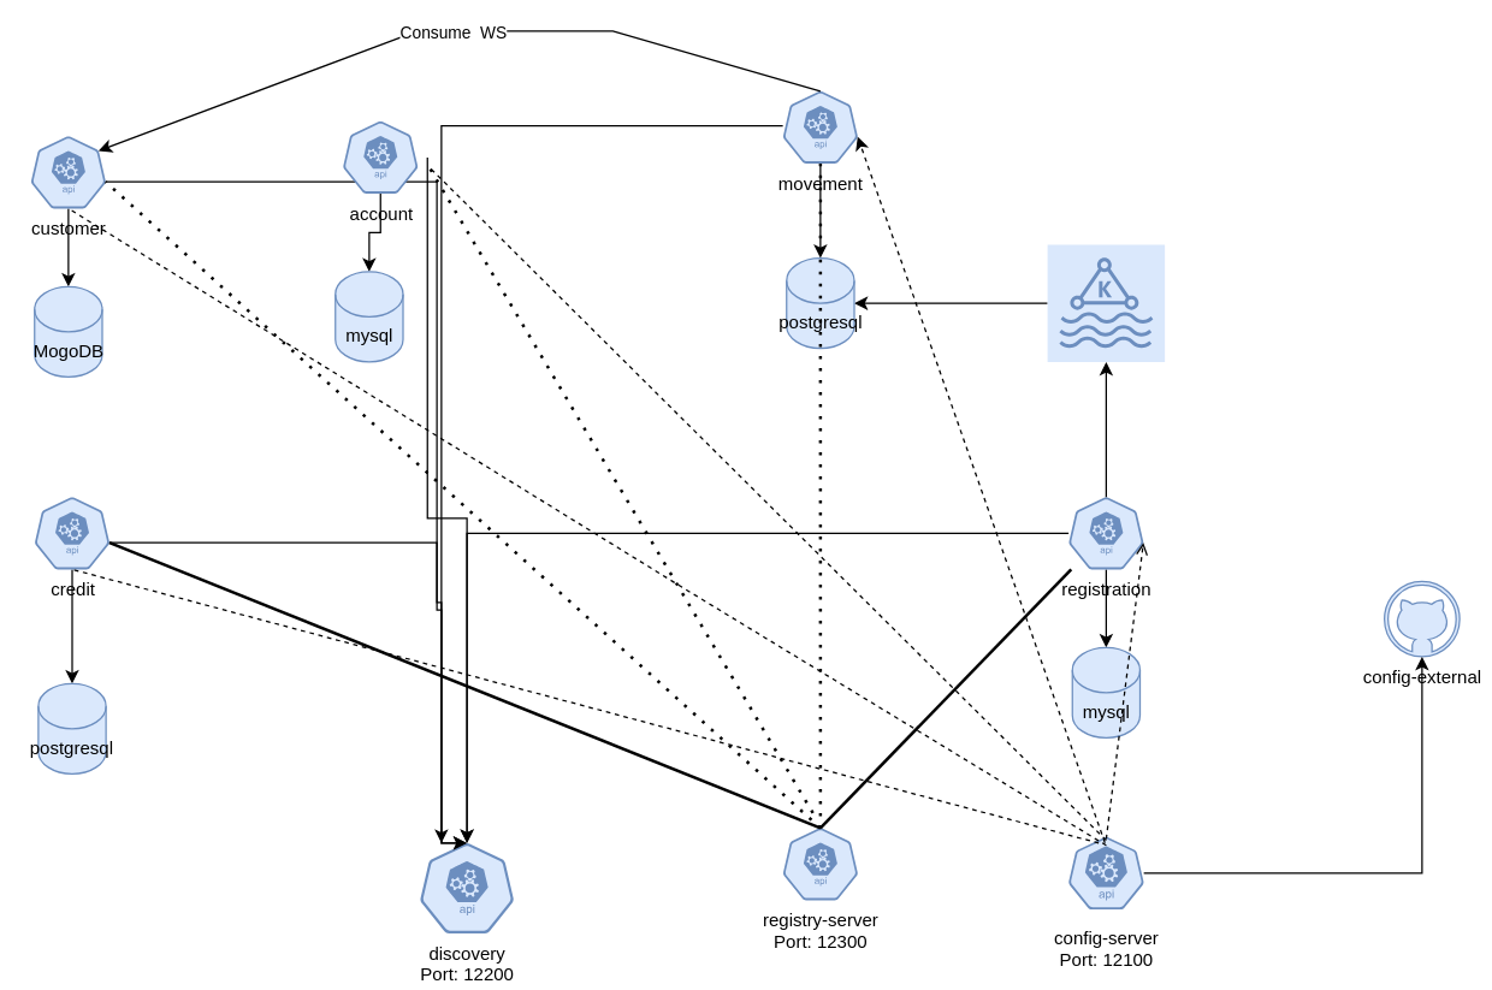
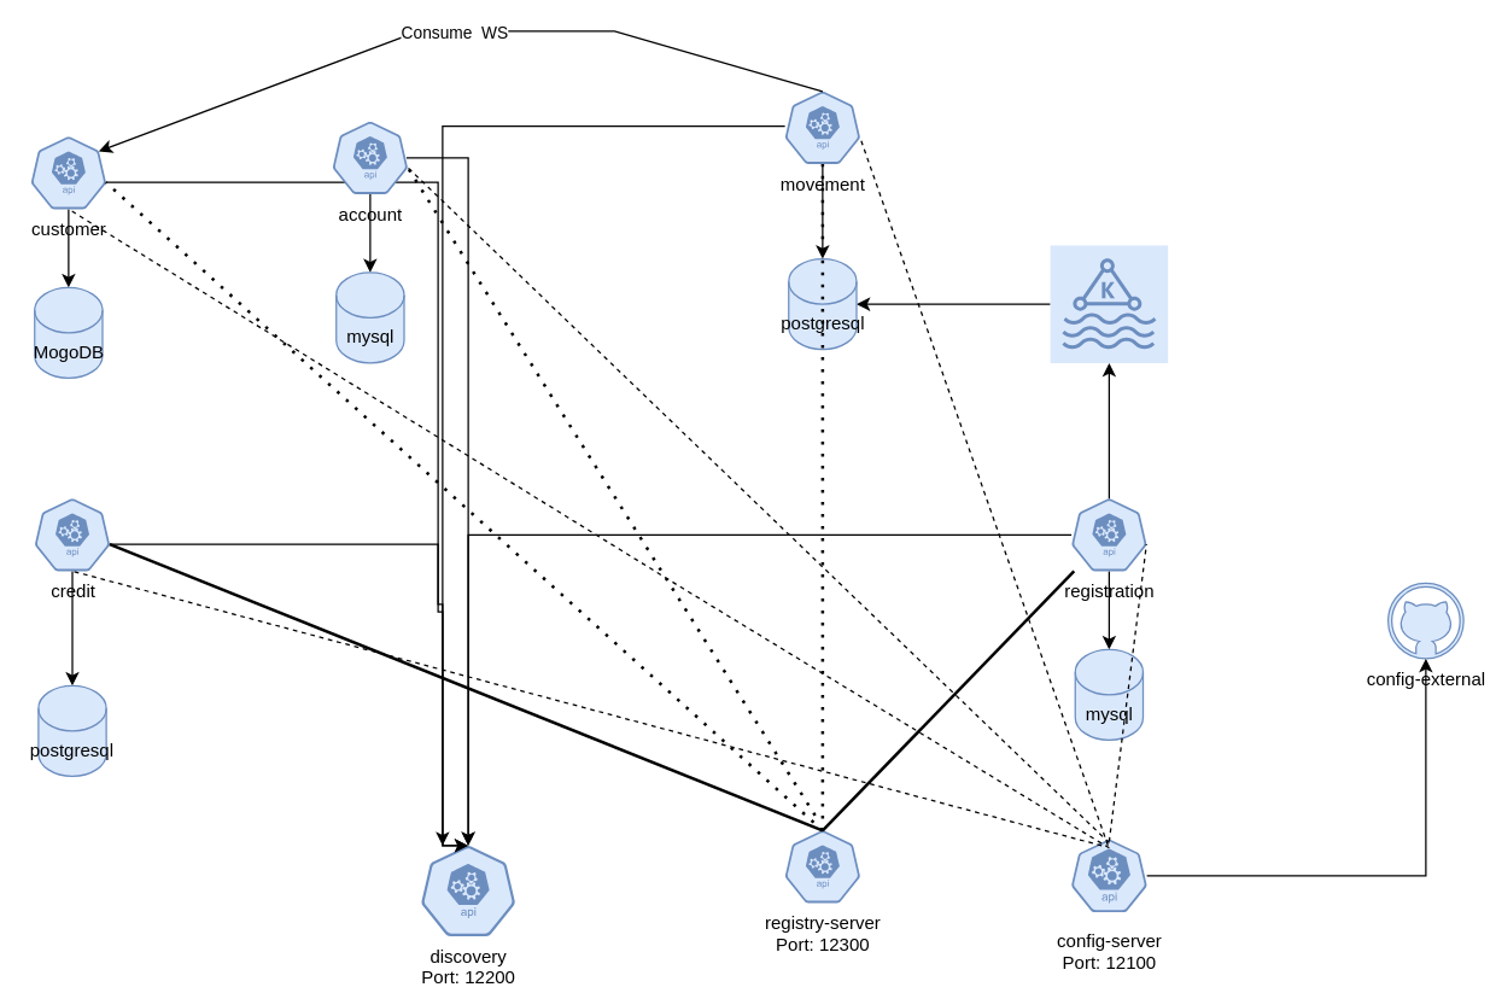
  <mxCell id="0" />
  <mxCell id="1" parent="0" />
  <mxCell id="2" style="edgeStyle=orthogonalEdgeStyle;rounded=0;orthogonalLoop=1;jettySize=auto;html=1;" edge="1" parent="1" source="3" target="8"><mxGeometry relative="1" as="geometry" /></mxCell>
  <mxCell id="3" value="customer" style="sketch=0;html=1;dashed=0;whitespace=wrap;fillColor=#dae8fc;strokeColor=#6c8ebf;points=[[0.005,0.63,0],[0.1,0.2,0],[0.9,0.2,0],[0.5,0,0],[0.995,0.63,0],[0.72,0.99,0],[0.5,1,0],[0.28,0.99,0]];verticalLabelPosition=bottom;align=center;verticalAlign=top;shape=mxgraph.kubernetes.icon;prIcon=api" vertex="1" parent="1"><mxGeometry x="20" y="90" width="50" height="48" as="geometry" /></mxCell>
  <mxCell id="4" value="config-external" style="verticalLabelPosition=bottom;html=1;verticalAlign=top;align=center;strokeColor=#6c8ebf;fillColor=#dae8fc;shape=mxgraph.azure.github_code;pointerEvents=1;" vertex="1" parent="1"><mxGeometry x="920" y="386" width="50" height="50" as="geometry" /></mxCell>
  <mxCell id="5" style="edgeStyle=orthogonalEdgeStyle;rounded=0;orthogonalLoop=1;jettySize=auto;html=1;entryX=1;entryY=0.5;entryDx=0;entryDy=0;entryPerimeter=0;" edge="1" parent="1" source="6" target="29"><mxGeometry relative="1" as="geometry"><mxPoint x="597" y="208" as="targetPoint" /></mxGeometry></mxCell>
  <mxCell id="6" value="" style="sketch=0;points=[[0,0,0],[0.25,0,0],[0.5,0,0],[0.75,0,0],[1,0,0],[0,1,0],[0.25,1,0],[0.5,1,0],[0.75,1,0],[1,1,0],[0,0.25,0],[0,0.5,0],[0,0.75,0],[1,0.25,0],[1,0.5,0],[1,0.75,0]];outlineConnect=0;gradientDirection=north;fillColor=#dae8fc;strokeColor=#6c8ebf;dashed=0;verticalLabelPosition=bottom;verticalAlign=top;align=center;html=1;fontSize=12;fontStyle=0;aspect=fixed;shape=mxgraph.aws4.resourceIcon;resIcon=mxgraph.aws4.managed_streaming_for_kafka;" vertex="1" parent="1"><mxGeometry x="696" y="162" width="78" height="78" as="geometry" /></mxCell>
  <mxCell id="7" style="edgeStyle=orthogonalEdgeStyle;rounded=0;orthogonalLoop=1;jettySize=auto;html=1;exitX=0.995;exitY=0.63;exitDx=0;exitDy=0;exitPerimeter=0;" edge="1" parent="1" source="3" target="20"><mxGeometry relative="1" as="geometry"><mxPoint x="80" y="110" as="sourcePoint" /><Array as="points"><mxPoint x="290" y="120" /><mxPoint x="290" y="405" /><mxPoint x="293" y="405" /></Array></mxGeometry></mxCell>
  <mxCell id="8" value="MogoDB" style="shape=cylinder3;whiteSpace=wrap;html=1;boundedLbl=1;backgroundOutline=1;size=15;fillColor=#dae8fc;strokeColor=#6c8ebf;" vertex="1" parent="1"><mxGeometry x="22.5" y="190" width="45" height="60" as="geometry" /></mxCell>
  <mxCell id="9" style="edgeStyle=orthogonalEdgeStyle;rounded=0;orthogonalLoop=1;jettySize=auto;html=1;" edge="1" parent="1" source="10" target="12"><mxGeometry relative="1" as="geometry" /></mxCell>
- <mxCell id="10" value="account" style="sketch=0;html=1;dashed=0;whitespace=wrap;fillColor=#dae8fc;strokeColor=#6c8ebf;points=[[0.005,0.63,0],[0.1,0.2,0],[0.9,0.2,0],[0.5,0,0],[0.995,0.63,0],[0.72,0.99,0],[0.5,1,0],[0.28,0.99,0]];verticalLabelPosition=bottom;align=center;verticalAlign=top;shape=mxgraph.kubernetes.icon;prIcon=api" vertex="1" parent="1"><mxGeometry x="220" y="80" width="65" height="48" as="geometry" /></mxCell>
+ <mxCell id="10" value="account" style="sketch=0;html=1;dashed=0;whitespace=wrap;fillColor=#dae8fc;strokeColor=#6c8ebf;points=[[0.005,0.63,0],[0.1,0.2,0],[0.9,0.2,0],[0.5,0,0],[0.995,0.63,0],[0.72,0.99,0],[0.5,1,0],[0.28,0.99,0]];verticalLabelPosition=bottom;align=center;verticalAlign=top;shape=mxgraph.kubernetes.icon;prIcon=api" vertex="1" parent="1"><mxGeometry x="220" y="80" width="50" height="48" as="geometry" /></mxCell>
  <mxCell id="11" style="edgeStyle=orthogonalEdgeStyle;rounded=0;orthogonalLoop=1;jettySize=auto;html=1;exitX=0.98;exitY=0.5;exitDx=0;exitDy=0;exitPerimeter=0;" edge="1" parent="1" source="10" target="20"><mxGeometry relative="1" as="geometry" /></mxCell>
  <mxCell id="12" value="mysql" style="shape=cylinder3;whiteSpace=wrap;html=1;boundedLbl=1;backgroundOutline=1;size=15;fillColor=#dae8fc;strokeColor=#6c8ebf;" vertex="1" parent="1"><mxGeometry x="222.5" y="180" width="45" height="60" as="geometry" /></mxCell>
  <mxCell id="13" style="edgeStyle=orthogonalEdgeStyle;rounded=0;orthogonalLoop=1;jettySize=auto;html=1;" edge="1" parent="1" source="14" target="16"><mxGeometry relative="1" as="geometry" /></mxCell>
  <mxCell id="14" value="credit" style="sketch=0;html=1;dashed=0;whitespace=wrap;fillColor=#dae8fc;strokeColor=#6c8ebf;points=[[0.005,0.63,0],[0.1,0.2,0],[0.9,0.2,0],[0.5,0,0],[0.995,0.63,0],[0.72,0.99,0],[0.5,1,0],[0.28,0.99,0]];verticalLabelPosition=bottom;align=center;verticalAlign=top;shape=mxgraph.kubernetes.icon;prIcon=api" vertex="1" parent="1"><mxGeometry x="22.5" y="330" width="50" height="48" as="geometry" /></mxCell>
  <mxCell id="15" style="edgeStyle=orthogonalEdgeStyle;rounded=0;orthogonalLoop=1;jettySize=auto;html=1;entryX=0.5;entryY=0;entryDx=0;entryDy=0;entryPerimeter=0;exitX=0.995;exitY=0.63;exitDx=0;exitDy=0;exitPerimeter=0;" edge="1" parent="1" source="14" target="20"><mxGeometry relative="1" as="geometry"><Array as="points"><mxPoint x="290" y="360" /><mxPoint x="290" y="400" /><mxPoint x="293" y="400" /></Array></mxGeometry></mxCell>
  <mxCell id="16" value="postgresql" style="shape=cylinder3;whiteSpace=wrap;html=1;boundedLbl=1;backgroundOutline=1;size=15;fillColor=#dae8fc;strokeColor=#6c8ebf;" vertex="1" parent="1"><mxGeometry x="25" y="454" width="45" height="60" as="geometry" /></mxCell>
  <mxCell id="17" style="edgeStyle=orthogonalEdgeStyle;rounded=0;orthogonalLoop=1;jettySize=auto;html=1;entryX=0.5;entryY=1;entryDx=0;entryDy=0;entryPerimeter=0;" edge="1" parent="1" source="18" target="4"><mxGeometry relative="1" as="geometry" /></mxCell>
  <mxCell id="18" value="config-server&lt;br&gt;Port: 12100" style="sketch=0;html=1;dashed=0;whitespace=wrap;fillColor=#dae8fc;strokeColor=#6c8ebf;points=[[0.005,0.63,0],[0.1,0.2,0],[0.9,0.2,0],[0.5,0,0],[0.995,0.63,0],[0.72,0.99,0],[0.5,1,0],[0.28,0.99,0]];verticalLabelPosition=bottom;align=center;verticalAlign=top;shape=mxgraph.kubernetes.icon;prIcon=api" vertex="1" parent="1"><mxGeometry x="710" y="550" width="50" height="60" as="geometry" /></mxCell>
  <mxCell id="19" value="registry-server&lt;br&gt;Port:&amp;nbsp;12300" style="sketch=0;html=1;dashed=0;whitespace=wrap;fillColor=#dae8fc;strokeColor=#6c8ebf;points=[[0.005,0.63,0],[0.1,0.2,0],[0.9,0.2,0],[0.5,0,0],[0.995,0.63,0],[0.72,0.99,0],[0.5,1,0],[0.28,0.99,0]];verticalLabelPosition=bottom;align=center;verticalAlign=top;shape=mxgraph.kubernetes.icon;prIcon=api" vertex="1" parent="1"><mxGeometry x="520" y="550" width="50" height="48" as="geometry" /></mxCell>
  <mxCell id="20" value="discovery&lt;br&gt;Port:&amp;nbsp;12200" style="sketch=0;html=1;dashed=0;whitespace=wrap;fillColor=#dae8fc;strokeColor=#6c8ebf;points=[[0.005,0.63,0],[0.1,0.2,0],[0.9,0.2,0],[0.5,0,0],[0.995,0.63,0],[0.72,0.99,0],[0.5,1,0],[0.28,0.99,0]];verticalLabelPosition=bottom;align=center;verticalAlign=top;shape=mxgraph.kubernetes.icon;prIcon=api" vertex="1" parent="1"><mxGeometry x="267.5" y="560" width="85" height="60" as="geometry" /></mxCell>
  <mxCell id="21" style="edgeStyle=orthogonalEdgeStyle;rounded=0;orthogonalLoop=1;jettySize=auto;html=1;" edge="1" parent="1" source="24" target="25"><mxGeometry relative="1" as="geometry" /></mxCell>
  <mxCell id="22" style="edgeStyle=orthogonalEdgeStyle;rounded=0;orthogonalLoop=1;jettySize=auto;html=1;" edge="1" parent="1" source="24" target="6"><mxGeometry relative="1" as="geometry" /></mxCell>
  <mxCell id="23" style="edgeStyle=orthogonalEdgeStyle;rounded=0;orthogonalLoop=1;jettySize=auto;html=1;" edge="1" parent="1" source="24" target="20"><mxGeometry relative="1" as="geometry" /></mxCell>
  <mxCell id="24" value="registration" style="sketch=0;html=1;dashed=0;whitespace=wrap;fillColor=#dae8fc;strokeColor=#6c8ebf;points=[[0.005,0.63,0],[0.1,0.2,0],[0.9,0.2,0],[0.5,0,0],[0.995,0.63,0],[0.72,0.99,0],[0.5,1,0],[0.28,0.99,0]];verticalLabelPosition=bottom;align=center;verticalAlign=top;shape=mxgraph.kubernetes.icon;prIcon=api" vertex="1" parent="1"><mxGeometry x="710" y="330" width="50" height="48" as="geometry" /></mxCell>
  <mxCell id="25" value="mysql" style="shape=cylinder3;whiteSpace=wrap;html=1;boundedLbl=1;backgroundOutline=1;size=15;fillColor=#dae8fc;strokeColor=#6c8ebf;" vertex="1" parent="1"><mxGeometry x="712.5" y="430" width="45" height="60" as="geometry" /></mxCell>
  <mxCell id="26" style="edgeStyle=orthogonalEdgeStyle;rounded=0;orthogonalLoop=1;jettySize=auto;html=1;" edge="1" parent="1" source="27" target="29"><mxGeometry relative="1" as="geometry" /></mxCell>
  <mxCell id="27" value="movement" style="sketch=0;html=1;dashed=0;whitespace=wrap;fillColor=#dae8fc;strokeColor=#6c8ebf;points=[[0.005,0.63,0],[0.1,0.2,0],[0.9,0.2,0],[0.5,0,0],[0.995,0.63,0],[0.72,0.99,0],[0.5,1,0],[0.28,0.99,0]];verticalLabelPosition=bottom;align=center;verticalAlign=top;shape=mxgraph.kubernetes.icon;prIcon=api" vertex="1" parent="1"><mxGeometry x="520" y="60" width="50" height="48" as="geometry" /></mxCell>
  <mxCell id="28" style="edgeStyle=orthogonalEdgeStyle;rounded=0;orthogonalLoop=1;jettySize=auto;html=1;entryX=0.5;entryY=0;entryDx=0;entryDy=0;entryPerimeter=0;exitX=0;exitY=0.479;exitDx=0;exitDy=0;exitPerimeter=0;" edge="1" parent="1" source="27" target="20"><mxGeometry relative="1" as="geometry"><Array as="points"><mxPoint x="293" y="83" /></Array></mxGeometry></mxCell>
  <mxCell id="29" value="postgresql" style="shape=cylinder3;whiteSpace=wrap;html=1;boundedLbl=1;backgroundOutline=1;size=15;fillColor=#dae8fc;strokeColor=#6c8ebf;" vertex="1" parent="1"><mxGeometry x="522.5" y="171" width="45" height="60" as="geometry" /></mxCell>
  <mxCell id="30" value="" style="endArrow=none;dashed=1;html=1;dashPattern=1 3;strokeWidth=2;rounded=0;entryX=0.995;entryY=0.63;entryDx=0;entryDy=0;entryPerimeter=0;exitX=0.5;exitY=0;exitDx=0;exitDy=0;exitPerimeter=0;" edge="1" parent="1" source="19" target="3"><mxGeometry width="50" height="50" relative="1" as="geometry"><mxPoint x="510" y="570" as="sourcePoint" /><mxPoint x="400" y="450" as="targetPoint" /></mxGeometry></mxCell>
  <mxCell id="31" value="" style="endArrow=none;dashed=1;html=1;dashPattern=1 3;strokeWidth=2;rounded=0;entryX=0.5;entryY=1;entryDx=0;entryDy=0;entryPerimeter=0;exitX=0.5;exitY=0;exitDx=0;exitDy=0;exitPerimeter=0;" edge="1" parent="1" source="19" target="27"><mxGeometry width="50" height="50" relative="1" as="geometry"><mxPoint x="40" y="630" as="sourcePoint" /><mxPoint x="90" y="580" as="targetPoint" /></mxGeometry></mxCell>
  <mxCell id="32" value="" style="endArrow=none;dashed=0;html=1;dashPattern=1 3;strokeWidth=2;rounded=0;exitX=0.5;exitY=0;exitDx=0;exitDy=0;exitPerimeter=0;" edge="1" parent="1" source="19" target="24"><mxGeometry width="50" height="50" relative="1" as="geometry"><mxPoint x="650" y="430" as="sourcePoint" /><mxPoint x="700" y="380" as="targetPoint" /></mxGeometry></mxCell>
  <mxCell id="33" value="" style="endArrow=none;dashed=1;html=1;dashPattern=1 3;strokeWidth=2;rounded=0;entryX=0.995;entryY=0.63;entryDx=0;entryDy=0;entryPerimeter=0;" edge="1" parent="1" target="10"><mxGeometry width="50" height="50" relative="1" as="geometry"><mxPoint x="540" y="540" as="sourcePoint" /><mxPoint x="390" y="180" as="targetPoint" /></mxGeometry></mxCell>
  <mxCell id="34" value="" style="endArrow=none;dashed=0;html=1;dashPattern=1 3;strokeWidth=2;rounded=0;entryX=0.995;entryY=0.63;entryDx=0;entryDy=0;entryPerimeter=0;exitX=0.5;exitY=0;exitDx=0;exitDy=0;exitPerimeter=0;" edge="1" parent="1" source="19" target="14"><mxGeometry width="50" height="50" relative="1" as="geometry"><mxPoint x="140" y="570" as="sourcePoint" /><mxPoint x="190" y="520" as="targetPoint" /></mxGeometry></mxCell>
- <mxCell id="35" value="" style="endArrow=open;dashed=1;html=1;rounded=0;entryX=0.995;entryY=0.63;entryDx=0;entryDy=0;entryPerimeter=0;exitX=0.5;exitY=0.122;exitDx=0;exitDy=0;exitPerimeter=0;" edge="1" parent="1" source="18" target="24"><mxGeometry width="50" height="50" relative="1" as="geometry"><mxPoint x="820" y="470" as="sourcePoint" /><mxPoint x="870" y="420" as="targetPoint" /></mxGeometry></mxCell>
- <mxCell id="36" value="" style="endArrow=classic;dashed=1;html=1;rounded=0;entryX=0.995;entryY=0.63;entryDx=0;entryDy=0;entryPerimeter=0;exitX=0.483;exitY=0.164;exitDx=0;exitDy=0;exitPerimeter=0;" edge="1" parent="1" source="18" target="27"><mxGeometry width="50" height="50" relative="1" as="geometry"><mxPoint x="640" y="140" as="sourcePoint" /><mxPoint x="690" y="90" as="targetPoint" /></mxGeometry></mxCell>
+ <mxCell id="35" value="" style="endArrow=none;dashed=1;html=1;rounded=0;entryX=0.995;entryY=0.63;entryDx=0;entryDy=0;entryPerimeter=0;exitX=0.5;exitY=0.122;exitDx=0;exitDy=0;exitPerimeter=0;" edge="1" parent="1" source="18" target="24"><mxGeometry width="50" height="50" relative="1" as="geometry"><mxPoint x="820" y="470" as="sourcePoint" /><mxPoint x="870" y="420" as="targetPoint" /></mxGeometry></mxCell>
+ <mxCell id="36" value="" style="endArrow=none;dashed=1;html=1;rounded=0;entryX=0.995;entryY=0.63;entryDx=0;entryDy=0;entryPerimeter=0;exitX=0.483;exitY=0.164;exitDx=0;exitDy=0;exitPerimeter=0;" edge="1" parent="1" source="18" target="27"><mxGeometry width="50" height="50" relative="1" as="geometry"><mxPoint x="640" y="140" as="sourcePoint" /><mxPoint x="690" y="90" as="targetPoint" /></mxGeometry></mxCell>
  <mxCell id="37" value="" style="endArrow=none;dashed=1;html=1;rounded=0;entryX=0.995;entryY=0.63;entryDx=0;entryDy=0;entryPerimeter=0;exitX=0.5;exitY=0.136;exitDx=0;exitDy=0;exitPerimeter=0;" edge="1" parent="1" source="18" target="10"><mxGeometry width="50" height="50" relative="1" as="geometry"><mxPoint x="740" y="560" as="sourcePoint" /><mxPoint x="430" y="150" as="targetPoint" /></mxGeometry></mxCell>
  <mxCell id="38" value="" style="endArrow=none;dashed=1;html=1;rounded=0;entryX=0.5;entryY=1;entryDx=0;entryDy=0;entryPerimeter=0;exitX=0.5;exitY=0.192;exitDx=0;exitDy=0;exitPerimeter=0;" edge="1" parent="1" source="18" target="3"><mxGeometry width="50" height="50" relative="1" as="geometry"><mxPoint x="90" y="270" as="sourcePoint" /><mxPoint x="140" y="220" as="targetPoint" /><Array as="points"><mxPoint x="450" y="388" /></Array></mxGeometry></mxCell>
  <mxCell id="39" value="" style="endArrow=none;dashed=1;html=1;rounded=0;entryX=0.5;entryY=1;entryDx=0;entryDy=0;entryPerimeter=0;" edge="1" parent="1" target="14"><mxGeometry width="50" height="50" relative="1" as="geometry"><mxPoint x="730" y="560" as="sourcePoint" /><mxPoint x="140" y="410" as="targetPoint" /></mxGeometry></mxCell>
  <mxCell id="40" value="" style="endArrow=classic;html=1;rounded=0;exitX=0.5;exitY=0;exitDx=0;exitDy=0;exitPerimeter=0;entryX=0.9;entryY=0.2;entryDx=0;entryDy=0;entryPerimeter=0;" edge="1" parent="1" source="27" target="3"><mxGeometry relative="1" as="geometry"><mxPoint x="727" y="70" as="sourcePoint" /><mxPoint x="87" y="90" as="targetPoint" /><Array as="points"><mxPoint x="407" y="20" /><mxPoint x="277" y="20" /></Array></mxGeometry></mxCell>
  <mxCell id="41" value="Consume&amp;nbsp; WS" style="edgeLabel;resizable=0;html=1;align=center;verticalAlign=middle;" connectable="0" vertex="1" parent="40"><mxGeometry relative="1" as="geometry" /></mxCell>
